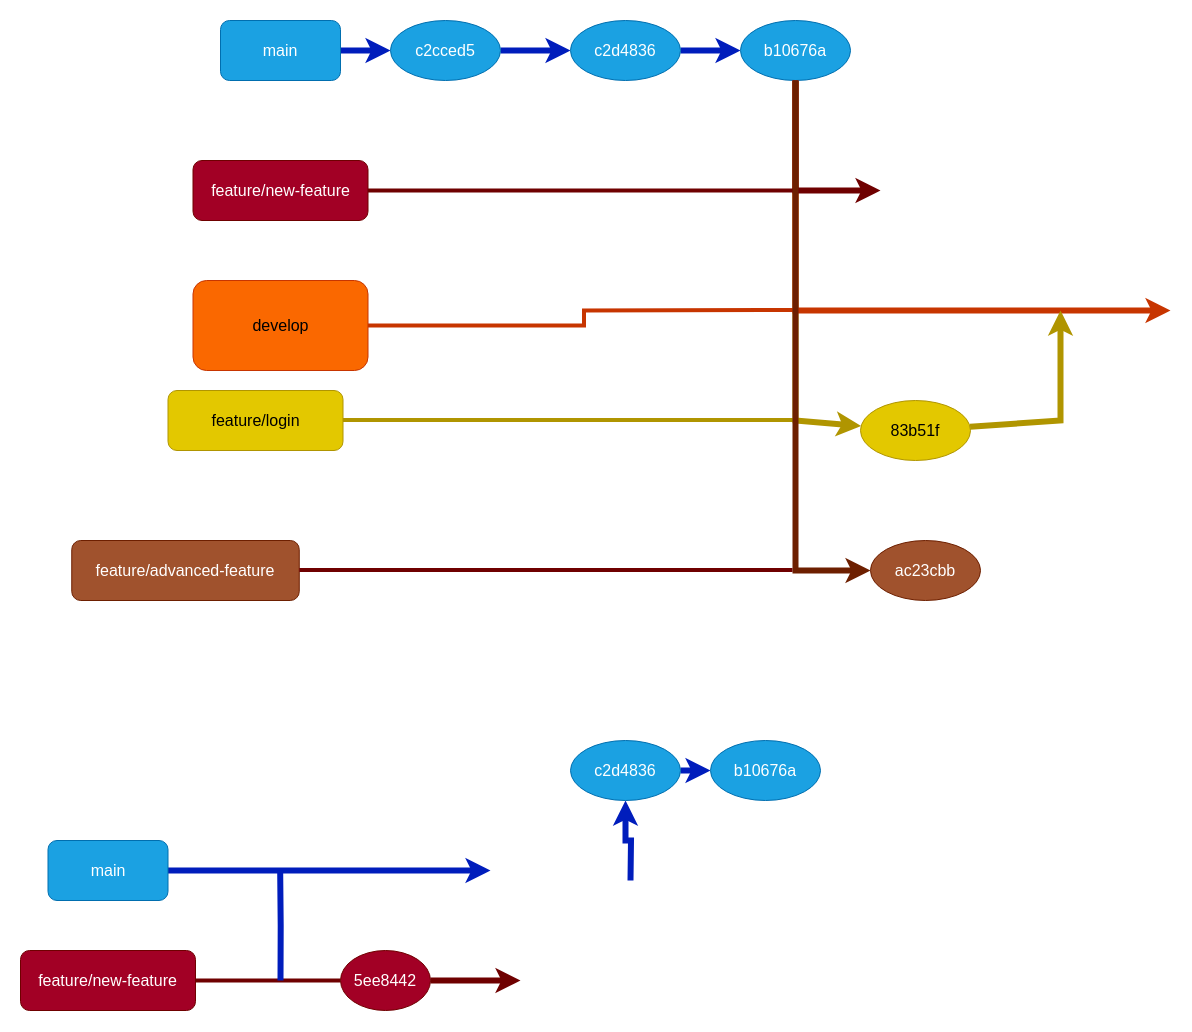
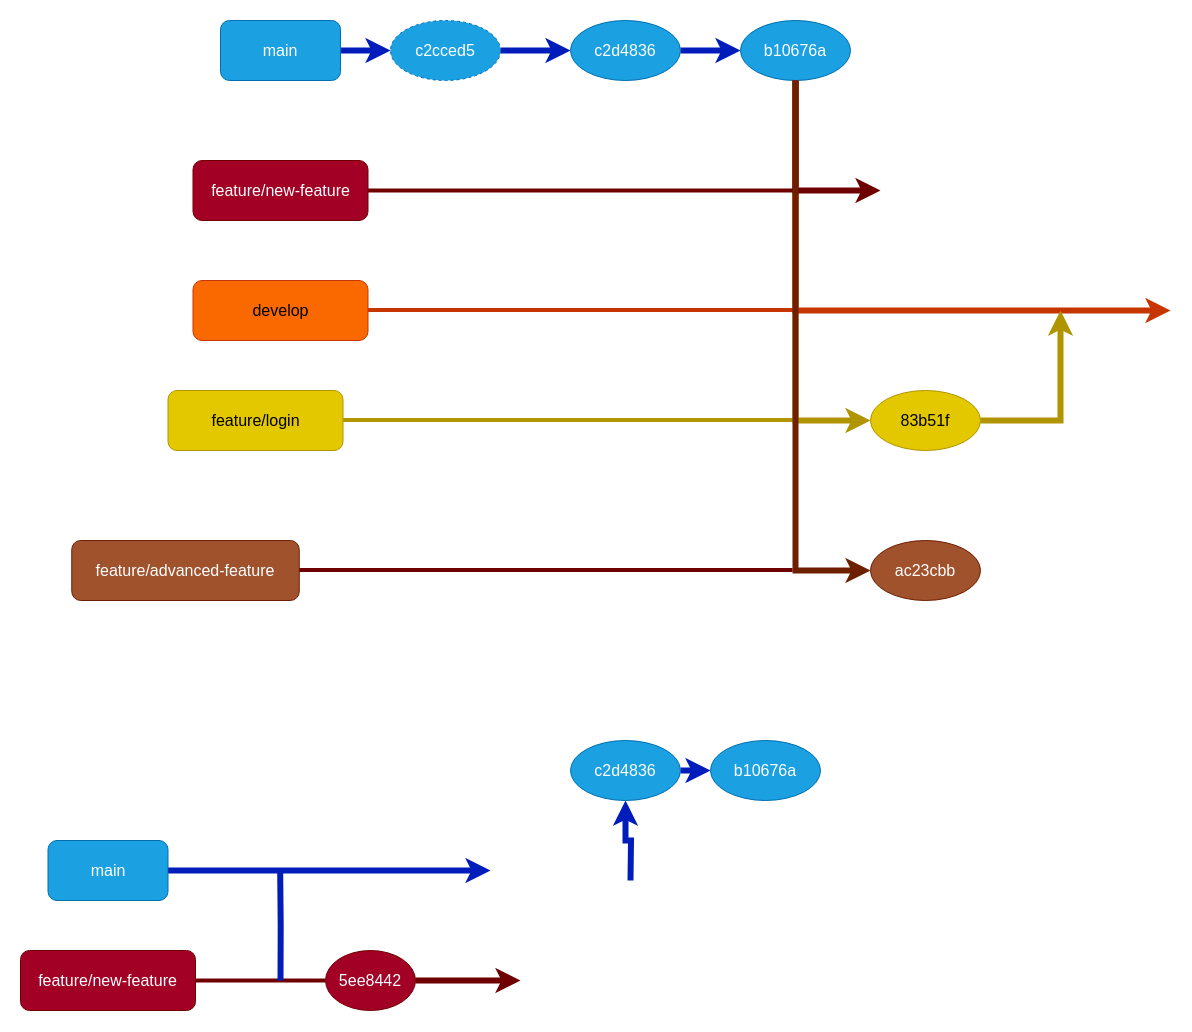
  <mxCell id="0" />
  <mxCell id="1" parent="0" />
  <mxCell id="2" value="" style="endArrow=classic;html=1;rounded=0;strokeWidth=6;fillColor=#e3c800;strokeColor=#B09500;" parent="1" source="7" target="18" edge="1"><mxGeometry width="50" height="50" relative="1" as="geometry"><mxPoint x="795" y="310" as="sourcePoint" /><mxPoint x="870" y="420" as="targetPoint" /><Array as="points"><mxPoint x="795" y="420" /></Array></mxGeometry></mxCell>
  <mxCell id="3" style="edgeStyle=orthogonalEdgeStyle;rounded=0;orthogonalLoop=1;jettySize=auto;html=1;strokeWidth=6;fillColor=#0050ef;strokeColor=#001DBC;" parent="1" source="4" target="6" edge="1"><mxGeometry relative="1" as="geometry" /></mxCell>
- <mxCell id="4" value="c2cced5" style="ellipse;whiteSpace=wrap;html=1;fontSize=16;fillColor=#1ba1e2;fontColor=#ffffff;strokeColor=#006EAF;" parent="1" vertex="1"><mxGeometry x="390" y="20" width="110" height="60" as="geometry" /></mxCell>
+ <mxCell id="4" value="c2cced5" style="ellipse;whiteSpace=wrap;html=1;fontSize=16;fillColor=#1ba1e2;fontColor=#ffffff;strokeColor=#006EAF;dashed=1;" parent="1" vertex="1"><mxGeometry x="390" y="20" width="110" height="60" as="geometry" /></mxCell>
  <mxCell id="5" style="edgeStyle=orthogonalEdgeStyle;rounded=0;orthogonalLoop=1;jettySize=auto;html=1;strokeWidth=6;fillColor=#0050ef;strokeColor=#001DBC;" parent="1" source="6" target="7" edge="1"><mxGeometry relative="1" as="geometry" /></mxCell>
  <mxCell id="6" value="c2d4836" style="ellipse;whiteSpace=wrap;html=1;fontSize=16;fillColor=#1ba1e2;fontColor=#ffffff;strokeColor=#006EAF;" parent="1" vertex="1"><mxGeometry x="570" y="20" width="110" height="60" as="geometry" /></mxCell>
  <mxCell id="7" value="b10676a" style="ellipse;whiteSpace=wrap;html=1;fontSize=16;fillColor=#1ba1e2;fontColor=#ffffff;strokeColor=#006EAF;" parent="1" vertex="1"><mxGeometry x="740" y="20" width="110" height="60" as="geometry" /></mxCell>
  <mxCell id="8" style="edgeStyle=orthogonalEdgeStyle;rounded=0;orthogonalLoop=1;jettySize=auto;html=1;strokeWidth=6;fillColor=#0050ef;strokeColor=#001DBC;" parent="1" source="9" target="4" edge="1"><mxGeometry relative="1" as="geometry" /></mxCell>
  <mxCell id="9" value="main" style="rounded=1;whiteSpace=wrap;html=1;fontSize=16;fillColor=#1ba1e2;fontColor=#ffffff;strokeColor=#006EAF;" parent="1" vertex="1"><mxGeometry x="220" y="20" width="120" height="60" as="geometry" /></mxCell>
  <mxCell id="10" value="feature/new-feature" style="rounded=1;whiteSpace=wrap;html=1;fontSize=16;fillColor=#a20025;fontColor=#ffffff;strokeColor=#6F0000;" parent="1" vertex="1"><mxGeometry x="192.5" y="160" width="175" height="60" as="geometry" /></mxCell>
- <mxCell id="11" value="develop" style="rounded=1;whiteSpace=wrap;html=1;fontSize=16;fillColor=#fa6800;fontColor=#000000;strokeColor=#C73500;" parent="1" vertex="1"><mxGeometry x="192.5" y="280" width="175" height="90" as="geometry" /></mxCell>
+ <mxCell id="11" value="develop" style="rounded=1;whiteSpace=wrap;html=1;fontSize=16;fillColor=#fa6800;fontColor=#000000;strokeColor=#C73500;" parent="1" vertex="1"><mxGeometry x="192.5" y="280" width="175" height="60" as="geometry" /></mxCell>
  <mxCell id="12" value="" style="endArrow=classic;html=1;rounded=0;strokeWidth=6;fillColor=#fa6800;strokeColor=#C73500;" parent="1" source="7" edge="1"><mxGeometry width="50" height="50" relative="1" as="geometry"><mxPoint x="960" y="140" as="sourcePoint" /><mxPoint x="1170" y="310" as="targetPoint" /><Array as="points"><mxPoint x="795" y="310" /></Array></mxGeometry></mxCell>
  <mxCell id="13" value="" style="endArrow=classic;html=1;rounded=0;strokeWidth=6;fillColor=#a20025;strokeColor=#6F0000;" parent="1" source="7" edge="1"><mxGeometry width="50" height="50" relative="1" as="geometry"><mxPoint x="910" y="140" as="sourcePoint" /><mxPoint x="880" y="190" as="targetPoint" /><Array as="points"><mxPoint x="795" y="190" /></Array></mxGeometry></mxCell>
  <mxCell id="14" style="edgeStyle=orthogonalEdgeStyle;rounded=0;orthogonalLoop=1;jettySize=auto;html=1;strokeWidth=4;fillColor=#a20025;strokeColor=#6F0000;endArrow=none;startFill=0;" parent="1" source="10" edge="1"><mxGeometry relative="1" as="geometry"><mxPoint x="400" y="159.5" as="sourcePoint" /><mxPoint x="800" y="190" as="targetPoint" /></mxGeometry></mxCell>
  <mxCell id="15" style="edgeStyle=orthogonalEdgeStyle;rounded=0;orthogonalLoop=1;jettySize=auto;html=1;strokeWidth=4;fillColor=#fa6800;strokeColor=#C73500;endArrow=none;startFill=0;" parent="1" source="11" edge="1"><mxGeometry relative="1" as="geometry"><mxPoint x="367.5" y="309.5" as="sourcePoint" /><mxPoint x="799.5" y="309.5" as="targetPoint" /></mxGeometry></mxCell>
  <mxCell id="16" value="feature/login" style="rounded=1;whiteSpace=wrap;html=1;fontSize=16;fillColor=#e3c800;strokeColor=#B09500;fontColor=#000000;" parent="1" vertex="1"><mxGeometry x="167.5" y="390" width="175" height="60" as="geometry" /></mxCell>
  <mxCell id="17" style="edgeStyle=orthogonalEdgeStyle;rounded=0;orthogonalLoop=1;jettySize=auto;html=1;strokeWidth=4;fillColor=#e3c800;strokeColor=#B09500;endArrow=none;startFill=0;" parent="1" source="16" edge="1"><mxGeometry relative="1" as="geometry"><mxPoint x="367.5" y="419.5" as="sourcePoint" /><mxPoint x="799.5" y="419.5" as="targetPoint" /></mxGeometry></mxCell>
- <mxCell id="18" value="83b51f" style="ellipse;whiteSpace=wrap;html=1;fontSize=16;fillColor=#e3c800;fontColor=#000000;strokeColor=#B09500;" parent="1" vertex="1"><mxGeometry x="860" y="400" width="110" height="60" as="geometry" /></mxCell>
+ <mxCell id="18" value="83b51f" style="ellipse;whiteSpace=wrap;html=1;fontSize=16;fillColor=#e3c800;fontColor=#000000;strokeColor=#B09500;" parent="1" vertex="1"><mxGeometry x="870" y="390" width="110" height="60" as="geometry" /></mxCell>
  <mxCell id="19" value="" style="endArrow=classic;html=1;rounded=0;strokeWidth=6;fillColor=#e3c800;strokeColor=#B09500;" parent="1" source="18" edge="1"><mxGeometry width="50" height="50" relative="1" as="geometry"><mxPoint x="1130" y="60" as="sourcePoint" /><mxPoint x="1060" y="310" as="targetPoint" /><Array as="points"><mxPoint x="1060" y="420" /></Array></mxGeometry></mxCell>
  <mxCell id="20" value="feature/advanced-feature" style="rounded=1;whiteSpace=wrap;html=1;fontSize=16;fillColor=#a0522d;strokeColor=#6D1F00;fontColor=#ffffff;" parent="1" vertex="1"><mxGeometry x="71.25" y="540" width="227.5" height="60" as="geometry" /></mxCell>
  <mxCell id="21" value="" style="endArrow=classic;html=1;rounded=0;strokeWidth=6;fillColor=#a0522d;strokeColor=#6D1F00;" parent="1" source="7" target="23" edge="1"><mxGeometry width="50" height="50" relative="1" as="geometry"><mxPoint x="795" y="230" as="sourcePoint" /><mxPoint x="870" y="570" as="targetPoint" /><Array as="points"><mxPoint x="795" y="570" /></Array></mxGeometry></mxCell>
  <mxCell id="22" style="edgeStyle=orthogonalEdgeStyle;rounded=0;orthogonalLoop=1;jettySize=auto;html=1;strokeWidth=4;fillColor=#a20025;strokeColor=#6F0000;endArrow=none;startFill=0;" parent="1" source="20" edge="1"><mxGeometry relative="1" as="geometry"><mxPoint x="490" y="570" as="sourcePoint" /><mxPoint x="792" y="569.5" as="targetPoint" /></mxGeometry></mxCell>
  <mxCell id="23" value="ac23cbb" style="ellipse;whiteSpace=wrap;html=1;fontSize=16;fillColor=#a0522d;fontColor=#ffffff;strokeColor=#6D1F00;" parent="1" vertex="1"><mxGeometry x="870" y="540" width="110" height="60" as="geometry" /></mxCell>
  <mxCell id="24" style="edgeStyle=orthogonalEdgeStyle;rounded=0;orthogonalLoop=1;jettySize=auto;html=1;strokeWidth=6;fillColor=#0050ef;strokeColor=#001DBC;" edge="1" parent="1" target="27"><mxGeometry relative="1" as="geometry"><mxPoint x="630" y="880" as="sourcePoint" /></mxGeometry></mxCell>
- <mxCell id="25" value="5ee8442" style="ellipse;whiteSpace=wrap;html=1;fontSize=16;fillColor=#a20025;fontColor=#ffffff;strokeColor=#6F0000;" vertex="1" parent="1"><mxGeometry x="340" y="950" width="90" height="60" as="geometry" /></mxCell>
+ <mxCell id="25" value="5ee8442" style="ellipse;whiteSpace=wrap;html=1;fontSize=16;fillColor=#a20025;fontColor=#ffffff;strokeColor=#6F0000;" vertex="1" parent="1"><mxGeometry x="325" y="950" width="90" height="60" as="geometry" /></mxCell>
  <mxCell id="26" style="edgeStyle=orthogonalEdgeStyle;rounded=0;orthogonalLoop=1;jettySize=auto;html=1;strokeWidth=6;fillColor=#0050ef;strokeColor=#001DBC;" edge="1" parent="1" source="27" target="28"><mxGeometry relative="1" as="geometry" /></mxCell>
  <mxCell id="27" value="c2d4836" style="ellipse;whiteSpace=wrap;html=1;fontSize=16;fillColor=#1ba1e2;fontColor=#ffffff;strokeColor=#006EAF;" vertex="1" parent="1"><mxGeometry x="570" y="740" width="110" height="60" as="geometry" /></mxCell>
  <mxCell id="28" value="b10676a" style="ellipse;whiteSpace=wrap;html=1;fontSize=16;fillColor=#1ba1e2;fontColor=#ffffff;strokeColor=#006EAF;" vertex="1" parent="1"><mxGeometry x="710" y="740" width="110" height="60" as="geometry" /></mxCell>
  <mxCell id="29" style="edgeStyle=orthogonalEdgeStyle;rounded=0;orthogonalLoop=1;jettySize=auto;html=1;strokeWidth=6;fillColor=#0050ef;strokeColor=#001DBC;" edge="1" parent="1" source="30"><mxGeometry relative="1" as="geometry"><mxPoint x="490" y="870" as="targetPoint" /></mxGeometry></mxCell>
  <mxCell id="30" value="main" style="rounded=1;whiteSpace=wrap;html=1;fontSize=16;fillColor=#1ba1e2;fontColor=#ffffff;strokeColor=#006EAF;" vertex="1" parent="1"><mxGeometry x="47.5" y="840" width="120" height="60" as="geometry" /></mxCell>
  <mxCell id="31" value="feature/new-feature" style="rounded=1;whiteSpace=wrap;html=1;fontSize=16;fillColor=#a20025;fontColor=#ffffff;strokeColor=#6F0000;" vertex="1" parent="1"><mxGeometry x="20" y="950" width="175" height="60" as="geometry" /></mxCell>
  <mxCell id="32" value="" style="endArrow=classic;html=1;rounded=0;strokeWidth=6;fillColor=#a20025;strokeColor=#6F0000;" edge="1" parent="1" source="25"><mxGeometry width="50" height="50" relative="1" as="geometry"><mxPoint x="747.5" y="930" as="sourcePoint" /><mxPoint x="520" y="980" as="targetPoint" /><Array as="points" /></mxGeometry></mxCell>
  <mxCell id="33" style="edgeStyle=orthogonalEdgeStyle;rounded=0;orthogonalLoop=1;jettySize=auto;html=1;strokeWidth=4;fillColor=#a20025;strokeColor=#6F0000;endArrow=none;startFill=0;" edge="1" parent="1" source="31" target="25"><mxGeometry relative="1" as="geometry"><mxPoint x="237.5" y="949.5" as="sourcePoint" /><mxPoint x="290" y="1010" as="targetPoint" /></mxGeometry></mxCell>
  <mxCell id="34" style="edgeStyle=orthogonalEdgeStyle;rounded=0;orthogonalLoop=1;jettySize=auto;html=1;strokeWidth=6;fillColor=#0050ef;strokeColor=#001DBC;endArrow=none;startFill=0;" edge="1" parent="1"><mxGeometry relative="1" as="geometry"><mxPoint x="279.67" y="870" as="sourcePoint" /><mxPoint x="280" y="980" as="targetPoint" /></mxGeometry></mxCell>
